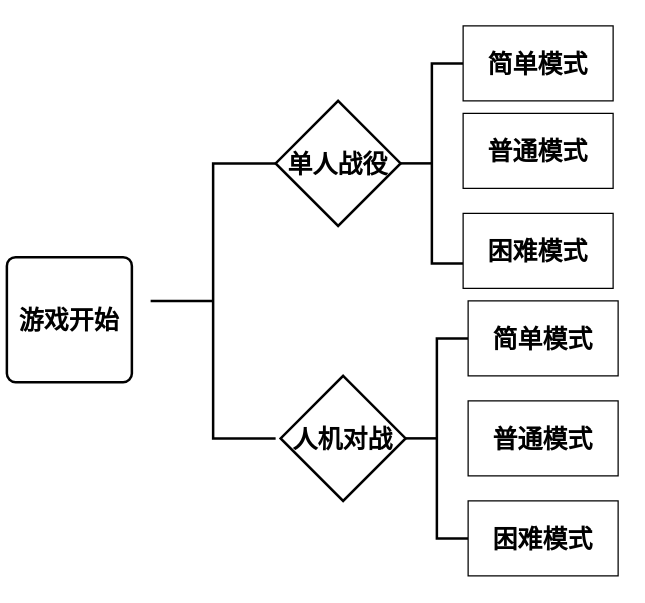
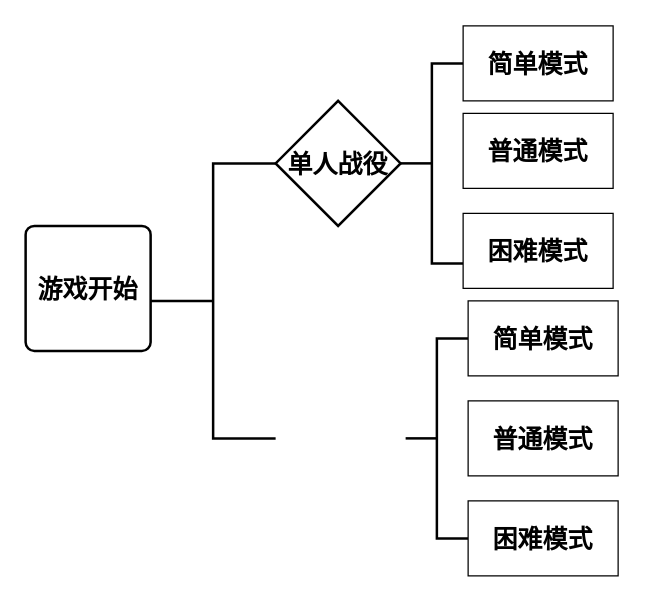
  <mxCell id="0" />
  <mxCell id="1" parent="0" />
- <mxCell id="2" value="&lt;font style=&quot;font-size: 20px;&quot;&gt;&lt;b&gt;游戏开始&lt;/b&gt;&lt;/font&gt;" style="rounded=1;whiteSpace=wrap;html=1;absoluteArcSize=1;arcSize=14;strokeWidth=2;" vertex="1" parent="1"><mxGeometry x="5" y="205" width="100" height="100" as="geometry" /></mxCell>
+ <mxCell id="2" value="&lt;font style=&quot;font-size: 20px;&quot;&gt;&lt;b&gt;游戏开始&lt;/b&gt;&lt;/font&gt;" style="rounded=1;whiteSpace=wrap;html=1;absoluteArcSize=1;arcSize=14;strokeWidth=2;" vertex="1" parent="1"><mxGeometry x="20" y="180" width="100" height="100" as="geometry" /></mxCell>
  <mxCell id="3" value="" style="strokeWidth=2;html=1;shape=mxgraph.flowchart.annotation_2;align=left;labelPosition=right;pointerEvents=1;fontSize=20;" vertex="1" parent="1"><mxGeometry x="120" y="130" width="100" height="220" as="geometry" /></mxCell>
  <mxCell id="4" value="&lt;b&gt;单人战役&lt;/b&gt;" style="strokeWidth=2;html=1;shape=mxgraph.flowchart.decision;whiteSpace=wrap;fontSize=20;" vertex="1" parent="1"><mxGeometry x="220" y="80" width="100" height="100" as="geometry" /></mxCell>
- <mxCell id="5" value="&lt;b&gt;人机对战&lt;/b&gt;" style="strokeWidth=2;html=1;shape=mxgraph.flowchart.decision;whiteSpace=wrap;fontSize=20;" vertex="1" parent="1"><mxGeometry x="224" y="300" width="100" height="100" as="geometry" /></mxCell>
  <mxCell id="6" value="" style="strokeWidth=2;html=1;shape=mxgraph.flowchart.annotation_2;align=left;labelPosition=right;pointerEvents=1;fontSize=20;" vertex="1" parent="1"><mxGeometry x="320" y="50" width="50" height="160" as="geometry" /></mxCell>
  <mxCell id="7" value="&lt;b&gt;简单模式&lt;/b&gt;" style="whiteSpace=wrap;html=1;fontSize=20;" vertex="1" parent="1"><mxGeometry x="370" y="20" width="120" height="60" as="geometry" /></mxCell>
  <mxCell id="8" value="&lt;b&gt;普通模式&lt;/b&gt;" style="whiteSpace=wrap;html=1;fontSize=20;" vertex="1" parent="1"><mxGeometry x="370" y="90" width="120" height="60" as="geometry" /></mxCell>
  <mxCell id="9" value="&lt;b&gt;困难模式&lt;/b&gt;" style="whiteSpace=wrap;html=1;fontSize=20;" vertex="1" parent="1"><mxGeometry x="370" y="170" width="120" height="60" as="geometry" /></mxCell>
  <mxCell id="10" value="" style="strokeWidth=2;html=1;shape=mxgraph.flowchart.annotation_2;align=left;labelPosition=right;pointerEvents=1;fontSize=20;" vertex="1" parent="1"><mxGeometry x="324" y="270" width="50" height="160" as="geometry" /></mxCell>
  <mxCell id="11" value="&lt;b&gt;简单模式&lt;/b&gt;" style="whiteSpace=wrap;html=1;fontSize=20;" vertex="1" parent="1"><mxGeometry x="374" y="240" width="120" height="60" as="geometry" /></mxCell>
  <mxCell id="12" value="&lt;b&gt;普通模式&lt;/b&gt;" style="whiteSpace=wrap;html=1;fontSize=20;" vertex="1" parent="1"><mxGeometry x="374" y="320" width="120" height="60" as="geometry" /></mxCell>
  <mxCell id="13" value="&lt;b&gt;困难模式&lt;/b&gt;" style="whiteSpace=wrap;html=1;fontSize=20;" vertex="1" parent="1"><mxGeometry x="374" y="400" width="120" height="60" as="geometry" /></mxCell>
